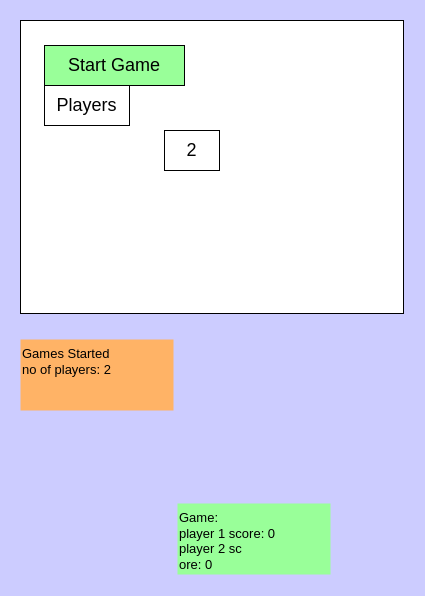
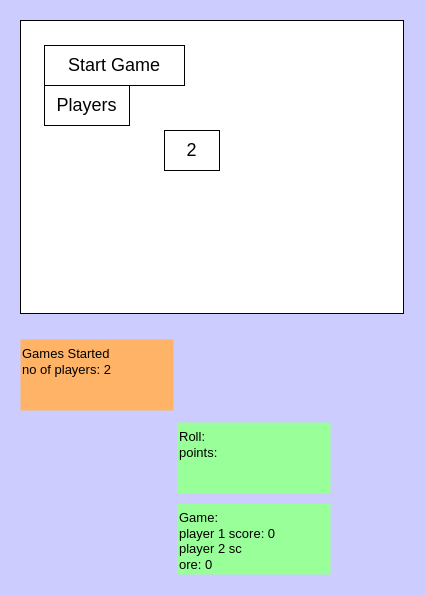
  <mxCell id="0" />
  <mxCell id="1" parent="0" />
  <mxCell id="2" value="" style="whiteSpace=wrap;html=1;" vertex="1" parent="1"><mxGeometry x="20" y="20" width="383" height="293" as="geometry" /></mxCell>
- <mxCell id="3" value="Start Game" style="rounded=0;whiteSpace=wrap;html=1;fontSize=18;fillColor=#99ff99;" vertex="1" parent="1"><mxGeometry x="44" y="45" width="140" height="40" as="geometry" /></mxCell>
+ <mxCell id="3" value="Start Game" style="rounded=0;whiteSpace=wrap;html=1;fontSize=18;" vertex="1" parent="1"><mxGeometry x="44" y="45" width="140" height="40" as="geometry" /></mxCell>
  <mxCell id="4" value="Players" style="rounded=0;whiteSpace=wrap;html=1;fontSize=18;" vertex="1" parent="1"><mxGeometry x="44" y="85" width="85" height="40" as="geometry" /></mxCell>
  <mxCell id="5" value="2" style="whiteSpace=wrap;html=1;fontSize=18;" vertex="1" parent="1"><mxGeometry x="164" y="130" width="55" height="40" as="geometry" /></mxCell>
  <mxCell id="6" value="Games Started&lt;br&gt;no of players: 2" style="whiteSpace=wrap;html=1;fontSize=13;fillColor=#FFB366;strokeColor=none;align=left;verticalAlign=top;" vertex="1" parent="1"><mxGeometry x="20" y="339" width="153" height="71" as="geometry" /></mxCell>
+ <mxCell id="7" value="Roll:&lt;br&gt;points:" style="whiteSpace=wrap;html=1;fontSize=13;fillColor=#99FF99;strokeColor=none;align=left;verticalAlign=top;labelBackgroundColor=none;" vertex="1" parent="1"><mxGeometry x="177" y="422" width="153" height="71" as="geometry" /></mxCell>
  <mxCell id="8" value="Game:&lt;br&gt;player 1 score: 0&lt;br&gt;player 2 sc&lt;br&gt;ore: 0" style="whiteSpace=wrap;html=1;fontSize=13;fillColor=#99FF99;strokeColor=none;align=left;verticalAlign=top;labelBackgroundColor=none;" vertex="1" parent="1"><mxGeometry x="177" y="503" width="153" height="71" as="geometry" /></mxCell>
